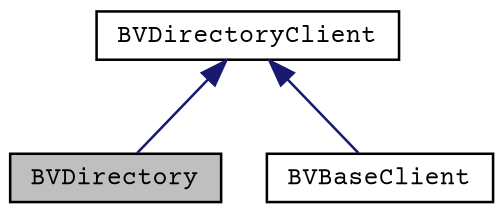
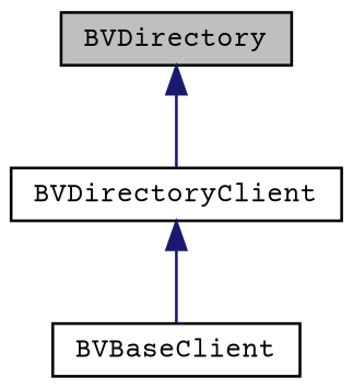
  digraph {
    fontname="Courier Prime"
    node [color=black fontname="Courier Prime" fontsize=10 shape=record]
    edge [color=midnightblue dir=back fontname="Courier Prime" fontsize=10 labelfontname="FreeSans.ttf" labelfontsize=10 style=solid]
    n1 [fillcolor=grey75 fontcolor=black height=0.2 label=BVDirectory style=filled width=0.4]
    n2 [height=0.2 label=BVDirectoryClient width=0.4]
    n3 [height=0.2 label=BVBaseClient width=0.4]
-   n2 -> n1
+   n1 -> n2
    n2 -> n3
  }
